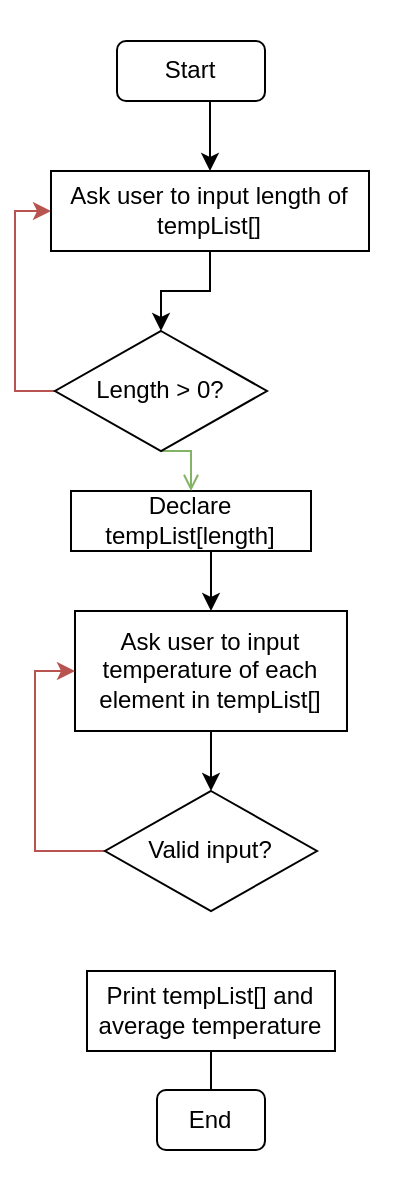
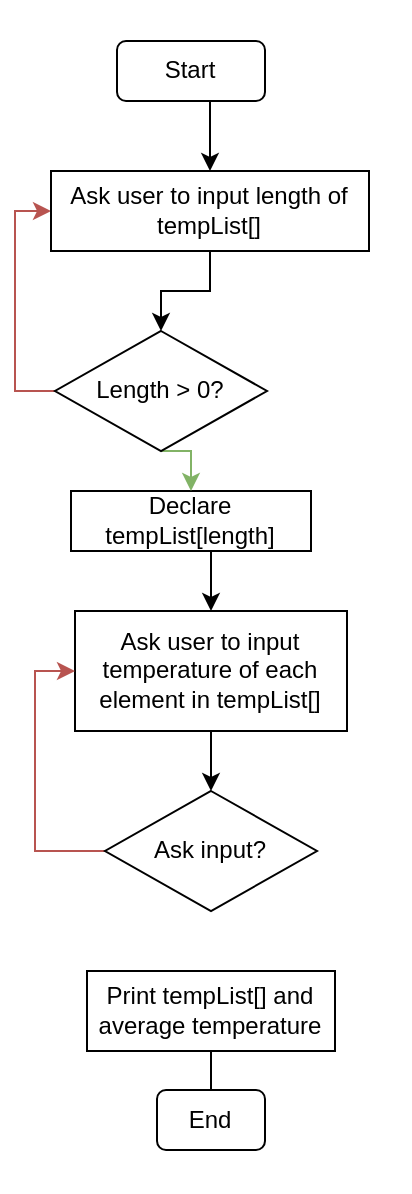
  <mxCell id="0" />
  <mxCell id="1" parent="0" />
  <mxCell id="2" value="&lt;font face=&quot;Helvetica&quot;&gt;Start&lt;/font&gt;" style="rounded=1;whiteSpace=wrap;html=1;" vertex="1" parent="1"><mxGeometry x="53" y="20" width="74" height="30" as="geometry" /></mxCell>
  <mxCell id="3" style="edgeStyle=orthogonalEdgeStyle;rounded=0;orthogonalLoop=1;jettySize=auto;html=1;exitX=0.5;exitY=1;exitDx=0;exitDy=0;entryX=0.5;entryY=0;entryDx=0;entryDy=0;" edge="1" parent="1" source="4" target="9"><mxGeometry relative="1" as="geometry" /></mxCell>
  <mxCell id="4" value="Declare tempList[length]" style="rounded=0;whiteSpace=wrap;html=1;" vertex="1" parent="1"><mxGeometry x="30" y="245" width="120" height="30" as="geometry" /></mxCell>
  <mxCell id="5" style="edgeStyle=orthogonalEdgeStyle;rounded=0;orthogonalLoop=1;jettySize=auto;html=1;exitX=0;exitY=0.5;exitDx=0;exitDy=0;entryX=0;entryY=0.5;entryDx=0;entryDy=0;fillColor=#f8cecc;strokeColor=#B85450;" edge="1" parent="1" source="7" target="17"><mxGeometry relative="1" as="geometry" /></mxCell>
- <mxCell id="6" style="edgeStyle=orthogonalEdgeStyle;rounded=0;orthogonalLoop=1;jettySize=auto;html=1;exitX=0.5;exitY=1;exitDx=0;exitDy=0;entryX=0.5;entryY=0;entryDx=0;entryDy=0;fillColor=#d5e8d4;strokeColor=#82b366;endArrow=open;" edge="1" parent="1" source="7" target="4"><mxGeometry relative="1" as="geometry" /></mxCell>
+ <mxCell id="6" style="edgeStyle=orthogonalEdgeStyle;rounded=0;orthogonalLoop=1;jettySize=auto;html=1;exitX=0.5;exitY=1;exitDx=0;exitDy=0;entryX=0.5;entryY=0;entryDx=0;entryDy=0;fillColor=#d5e8d4;strokeColor=#82b366;" edge="1" parent="1" source="7" target="4"><mxGeometry relative="1" as="geometry" /></mxCell>
  <mxCell id="7" value="Length &amp;gt; 0?" style="rhombus;whiteSpace=wrap;html=1;" vertex="1" parent="1"><mxGeometry x="22" y="165" width="106" height="60" as="geometry" /></mxCell>
  <mxCell id="8" style="edgeStyle=orthogonalEdgeStyle;rounded=0;orthogonalLoop=1;jettySize=auto;html=1;exitX=0.5;exitY=1;exitDx=0;exitDy=0;entryX=0.5;entryY=0;entryDx=0;entryDy=0;" edge="1" parent="1" source="9" target="11"><mxGeometry relative="1" as="geometry" /></mxCell>
  <mxCell id="9" value="Ask user to input temperature of each element in tempList[]" style="rounded=0;whiteSpace=wrap;html=1;" vertex="1" parent="1"><mxGeometry x="32" y="305" width="136" height="60" as="geometry" /></mxCell>
  <mxCell id="10" style="edgeStyle=orthogonalEdgeStyle;rounded=0;orthogonalLoop=1;jettySize=auto;html=1;exitX=0;exitY=0.5;exitDx=0;exitDy=0;entryX=0;entryY=0.5;entryDx=0;entryDy=0;fillColor=#f8cecc;strokeColor=#b85450;" edge="1" parent="1" source="11" target="9"><mxGeometry relative="1" as="geometry" /></mxCell>
- <mxCell id="11" value="Valid input?" style="rhombus;whiteSpace=wrap;html=1;" vertex="1" parent="1"><mxGeometry x="47" y="395" width="106" height="60" as="geometry" /></mxCell>
+ <mxCell id="11" value="Ask input?" style="rhombus;whiteSpace=wrap;html=1;" vertex="1" parent="1"><mxGeometry x="47" y="395" width="106" height="60" as="geometry" /></mxCell>
  <mxCell id="12" style="edgeStyle=orthogonalEdgeStyle;rounded=0;orthogonalLoop=1;jettySize=auto;html=1;exitX=0.5;exitY=1;exitDx=0;exitDy=0;entryX=0.5;entryY=0;entryDx=0;entryDy=0;" edge="1" parent="1" source="13"><mxGeometry relative="1" as="geometry"><mxPoint x="100" y="554.5" as="targetPoint" /></mxGeometry></mxCell>
  <mxCell id="13" value="&lt;div&gt;Print tempList[] and average temperature&lt;br&gt;&lt;/div&gt;" style="rounded=0;whiteSpace=wrap;html=1;" vertex="1" parent="1"><mxGeometry x="38" y="485" width="124" height="40" as="geometry" /></mxCell>
  <mxCell id="14" value="End" style="rounded=1;whiteSpace=wrap;html=1;" vertex="1" parent="1"><mxGeometry x="73" y="544.5" width="54" height="30" as="geometry" /></mxCell>
  <mxCell id="15" value="" style="edgeStyle=orthogonalEdgeStyle;rounded=0;orthogonalLoop=1;jettySize=auto;html=1;exitX=0.5;exitY=1;exitDx=0;exitDy=0;entryX=0.5;entryY=0;entryDx=0;entryDy=0;" edge="1" parent="1" source="2" target="17"><mxGeometry relative="1" as="geometry"><mxPoint x="100" y="45" as="sourcePoint" /><mxPoint x="306" y="125" as="targetPoint" /></mxGeometry></mxCell>
  <mxCell id="16" style="edgeStyle=orthogonalEdgeStyle;rounded=0;orthogonalLoop=1;jettySize=auto;html=1;exitX=0.5;exitY=1;exitDx=0;exitDy=0;entryX=0.5;entryY=0;entryDx=0;entryDy=0;" edge="1" parent="1" source="17" target="7"><mxGeometry relative="1" as="geometry" /></mxCell>
  <mxCell id="17" value="Ask user to input length of tempList[]" style="rounded=0;whiteSpace=wrap;html=1;" vertex="1" parent="1"><mxGeometry x="20" y="85" width="159" height="40" as="geometry" /></mxCell>
